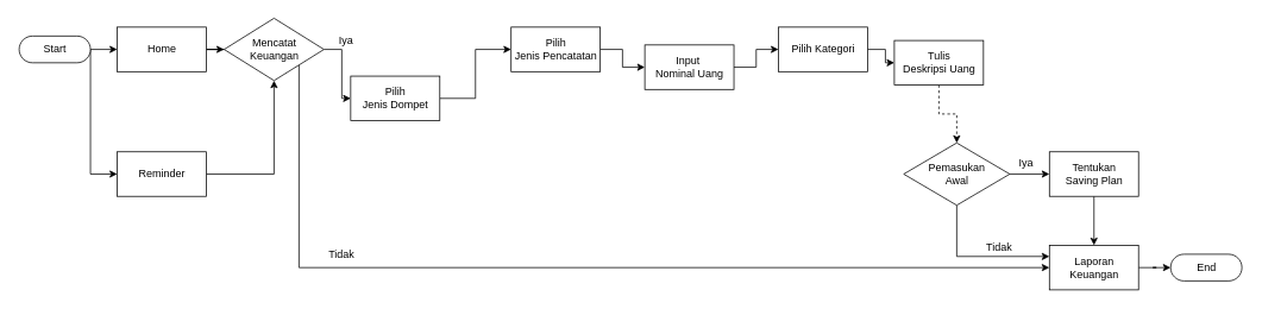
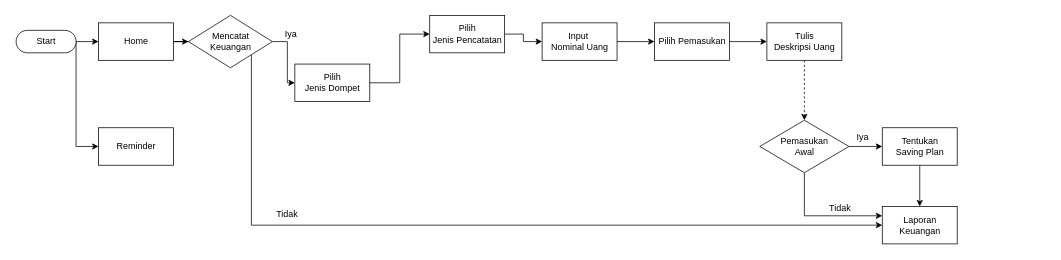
  <mxCell id="0" />
  <mxCell id="1" parent="0" />
  <mxCell id="2" style="edgeStyle=orthogonalEdgeStyle;rounded=0;orthogonalLoop=1;jettySize=auto;html=1;exitX=1;exitY=0.5;exitDx=0;exitDy=0;exitPerimeter=0;entryX=0;entryY=0.5;entryDx=0;entryDy=0;" edge="1" parent="1" source="4" target="6"><mxGeometry relative="1" as="geometry" /></mxCell>
  <mxCell id="3" style="edgeStyle=orthogonalEdgeStyle;rounded=0;orthogonalLoop=1;jettySize=auto;html=1;exitX=1;exitY=0.5;exitDx=0;exitDy=0;exitPerimeter=0;entryX=0;entryY=0.5;entryDx=0;entryDy=0;" edge="1" parent="1" source="4" target="8"><mxGeometry relative="1" as="geometry"><Array as="points"><mxPoint x="100" y="195" /></Array></mxGeometry></mxCell>
  <mxCell id="4" value="Start" style="html=1;dashed=0;whitespace=wrap;shape=mxgraph.dfd.start" vertex="1" parent="1"><mxGeometry x="20" y="40" width="80" height="30" as="geometry" /></mxCell>
  <mxCell id="5" style="edgeStyle=orthogonalEdgeStyle;rounded=0;orthogonalLoop=1;jettySize=auto;html=1;exitX=1;exitY=0.5;exitDx=0;exitDy=0;" edge="1" parent="1" source="6" target="13"><mxGeometry relative="1" as="geometry" /></mxCell>
  <mxCell id="6" value="Home" style="html=1;dashed=0;whitespace=wrap;" vertex="1" parent="1"><mxGeometry x="130" y="30" width="100" height="50" as="geometry" /></mxCell>
- <mxCell id="7" style="edgeStyle=orthogonalEdgeStyle;rounded=0;orthogonalLoop=1;jettySize=auto;html=1;exitX=1;exitY=0.5;exitDx=0;exitDy=0;entryX=0.5;entryY=1;entryDx=0;entryDy=0;" edge="1" parent="1" source="8" target="13"><mxGeometry relative="1" as="geometry"><mxPoint x="360" y="100" as="targetPoint" /></mxGeometry></mxCell>
  <mxCell id="8" value="Reminder" style="html=1;dashed=0;whitespace=wrap;" vertex="1" parent="1"><mxGeometry x="130" y="170" width="100" height="50" as="geometry" /></mxCell>
  <mxCell id="9" style="edgeStyle=orthogonalEdgeStyle;rounded=0;orthogonalLoop=1;jettySize=auto;html=1;exitX=1;exitY=0.5;exitDx=0;exitDy=0;entryX=0;entryY=0.5;entryDx=0;entryDy=0;" edge="1" parent="1" source="10" target="21"><mxGeometry relative="1" as="geometry" /></mxCell>
  <mxCell id="10" value="Pilih &lt;br&gt;Jenis Dompet&lt;br&gt;" style="html=1;dashed=0;whitespace=wrap;" vertex="1" parent="1"><mxGeometry x="392" y="85" width="100" height="50" as="geometry" /></mxCell>
  <mxCell id="11" style="edgeStyle=orthogonalEdgeStyle;rounded=0;orthogonalLoop=1;jettySize=auto;html=1;exitX=1;exitY=0.5;exitDx=0;exitDy=0;entryX=0;entryY=0.5;entryDx=0;entryDy=0;" edge="1" parent="1" source="13" target="10"><mxGeometry relative="1" as="geometry" /></mxCell>
  <mxCell id="12" style="edgeStyle=orthogonalEdgeStyle;rounded=0;orthogonalLoop=1;jettySize=auto;html=1;exitX=1;exitY=1;exitDx=0;exitDy=0;entryX=0;entryY=0.5;entryDx=0;entryDy=0;" edge="1" parent="1" source="13" target="16"><mxGeometry relative="1" as="geometry"><Array as="points"><mxPoint x="334" y="300" /></Array></mxGeometry></mxCell>
  <mxCell id="13" value="Mencatat&lt;br&gt;Keuangan&lt;br&gt;" style="shape=rhombus;html=1;dashed=0;whitespace=wrap;perimeter=rhombusPerimeter;" vertex="1" parent="1"><mxGeometry x="250" y="20" width="112" height="70" as="geometry" /></mxCell>
  <mxCell id="14" value="Tidak&lt;br&gt;" style="text;html=1;strokeColor=none;fillColor=none;align=center;verticalAlign=middle;whiteSpace=wrap;rounded=0;" vertex="1" parent="1"><mxGeometry x="362" y="275" width="40" height="20" as="geometry" /></mxCell>
- <mxCell id="15" style="edgeStyle=orthogonalEdgeStyle;rounded=0;orthogonalLoop=1;jettySize=auto;html=1;entryX=0;entryY=0.5;entryDx=0;entryDy=0;entryPerimeter=0;" edge="1" parent="1" source="16" target="26"><mxGeometry relative="1" as="geometry" /></mxCell>
  <mxCell id="16" value="Laporan &lt;br&gt;Keuangan" style="html=1;dashed=0;whitespace=wrap;" vertex="1" parent="1"><mxGeometry x="1176" y="275" width="100" height="50" as="geometry" /></mxCell>
  <mxCell id="17" value="Iya&lt;br&gt;" style="text;html=1;resizable=0;points=[];autosize=1;align=left;verticalAlign=top;spacingTop=-4;" vertex="1" parent="1"><mxGeometry x="377" y="35" width="30" height="20" as="geometry" /></mxCell>
  <mxCell id="18" style="edgeStyle=orthogonalEdgeStyle;rounded=0;orthogonalLoop=1;jettySize=auto;html=1;exitX=1;exitY=0.5;exitDx=0;exitDy=0;entryX=0;entryY=0.5;entryDx=0;entryDy=0;" edge="1" parent="1" source="19" target="25"><mxGeometry relative="1" as="geometry" /></mxCell>
- <mxCell id="19" value="Input&amp;nbsp;&lt;br&gt;Nominal Uang" style="html=1;dashed=0;whitespace=wrap;" vertex="1" parent="1"><mxGeometry x="722" y="50" width="100" height="50" as="geometry" /></mxCell>
+ <mxCell id="19" value="Input&amp;nbsp;&lt;br&gt;Nominal Uang" style="html=1;dashed=0;whitespace=wrap;" vertex="1" parent="1"><mxGeometry x="722" y="30" width="100" height="50" as="geometry" /></mxCell>
  <mxCell id="20" style="edgeStyle=orthogonalEdgeStyle;rounded=0;orthogonalLoop=1;jettySize=auto;html=1;exitX=1;exitY=0.5;exitDx=0;exitDy=0;" edge="1" parent="1" source="21" target="19"><mxGeometry relative="1" as="geometry" /></mxCell>
- <mxCell id="21" value="Pilih &lt;br&gt;Jenis Pencatatan" style="html=1;dashed=0;whitespace=wrap;" vertex="1" parent="1"><mxGeometry x="572" y="30" width="100" height="50" as="geometry" /></mxCell>
+ <mxCell id="21" value="Pilih &lt;br&gt;Jenis Pencatatan" style="html=1;dashed=0;whitespace=wrap;" vertex="1" parent="1"><mxGeometry x="572" y="20" width="100" height="50" as="geometry" /></mxCell>
  <mxCell id="22" style="edgeStyle=orthogonalEdgeStyle;rounded=0;orthogonalLoop=1;jettySize=auto;html=1;exitX=0.5;exitY=1;exitDx=0;exitDy=0;entryX=0.5;entryY=0;entryDx=0;entryDy=0;dashed=1;" edge="1" parent="1" source="23" target="29"><mxGeometry relative="1" as="geometry" /></mxCell>
- <mxCell id="23" value="Tulis&lt;br&gt;Deskripsi Uang" style="html=1;dashed=0;whitespace=wrap;" vertex="1" parent="1"><mxGeometry x="1002" y="45" width="100" height="50" as="geometry" /></mxCell>
+ <mxCell id="23" value="Tulis&lt;br&gt;Deskripsi Uang" style="html=1;dashed=0;whitespace=wrap;" vertex="1" parent="1"><mxGeometry x="1022" y="30" width="100" height="50" as="geometry" /></mxCell>
  <mxCell id="24" style="edgeStyle=orthogonalEdgeStyle;rounded=0;orthogonalLoop=1;jettySize=auto;html=1;exitX=1;exitY=0.5;exitDx=0;exitDy=0;" edge="1" parent="1" source="25" target="23"><mxGeometry relative="1" as="geometry" /></mxCell>
- <mxCell id="25" value="Pilih Kategori&lt;br&gt;" style="html=1;dashed=0;whitespace=wrap;" vertex="1" parent="1"><mxGeometry x="872" y="30" width="100" height="50" as="geometry" /></mxCell>
- <mxCell id="26" value="End" style="html=1;dashed=0;whitespace=wrap;shape=mxgraph.dfd.start" vertex="1" parent="1"><mxGeometry x="1312" y="285" width="80" height="30" as="geometry" /></mxCell>
+ <mxCell id="25" value="Pilih Pemasukan&lt;br&gt;" style="html=1;dashed=0;whitespace=wrap;" vertex="1" parent="1"><mxGeometry x="872" y="30" width="100" height="50" as="geometry" /></mxCell>
  <mxCell id="27" style="edgeStyle=orthogonalEdgeStyle;rounded=0;orthogonalLoop=1;jettySize=auto;html=1;exitX=1;exitY=0.5;exitDx=0;exitDy=0;entryX=0;entryY=0.5;entryDx=0;entryDy=0;" edge="1" parent="1" source="29" target="31"><mxGeometry relative="1" as="geometry" /></mxCell>
  <mxCell id="28" style="edgeStyle=orthogonalEdgeStyle;rounded=0;orthogonalLoop=1;jettySize=auto;html=1;exitX=0.5;exitY=1;exitDx=0;exitDy=0;entryX=0;entryY=0.25;entryDx=0;entryDy=0;" edge="1" parent="1" source="29" target="16"><mxGeometry relative="1" as="geometry" /></mxCell>
  <mxCell id="29" value="Pemasukan &lt;br&gt;Awal&lt;br&gt;" style="shape=rhombus;html=1;dashed=0;whitespace=wrap;perimeter=rhombusPerimeter;" vertex="1" parent="1"><mxGeometry x="1012.5" y="160" width="119" height="70" as="geometry" /></mxCell>
  <mxCell id="30" style="edgeStyle=orthogonalEdgeStyle;rounded=0;orthogonalLoop=1;jettySize=auto;html=1;exitX=0.5;exitY=1;exitDx=0;exitDy=0;entryX=0.5;entryY=0;entryDx=0;entryDy=0;" edge="1" parent="1" source="31" target="16"><mxGeometry relative="1" as="geometry" /></mxCell>
  <mxCell id="31" value="Tentukan&lt;br&gt;Saving Plan&lt;br&gt;" style="html=1;dashed=0;whitespace=wrap;" vertex="1" parent="1"><mxGeometry x="1176" y="170" width="100" height="50" as="geometry" /></mxCell>
  <mxCell id="32" value="Iya&lt;br&gt;" style="text;html=1;resizable=0;points=[];autosize=1;align=left;verticalAlign=top;spacingTop=-4;" vertex="1" parent="1"><mxGeometry x="1140" y="173" width="30" height="20" as="geometry" /></mxCell>
  <mxCell id="33" value="Tidak&lt;br&gt;" style="text;html=1;strokeColor=none;fillColor=none;align=center;verticalAlign=middle;whiteSpace=wrap;rounded=0;" vertex="1" parent="1"><mxGeometry x="1100" y="267" width="40" height="20" as="geometry" /></mxCell>
